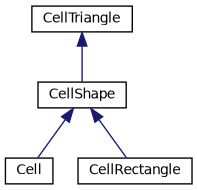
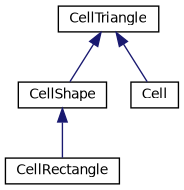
  digraph {
    rankdir=TB
    node [color=black fillcolor=white fontname=Helvetica fontsize=10 shape=record style=filled]
    edge [color=midnightblue dir=back fontname=Helvetica fontsize=10 labelfontname=Helvetica labelfontsize=10 style=solid]
    n1 [height=0.2 label=CellShape width=0.4]
    n2 [height=0.2 label=Cell width=0.4]
    n3 [height=0.2 label=CellRectangle width=0.4]
    n4 [height=0.2 label=CellTriangle width=0.4]
-   n1 -> n2
+   n4 -> n2
    n1 -> n3
    n4 -> n1
  }
